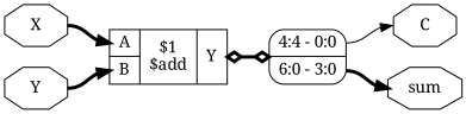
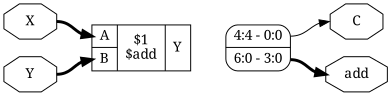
  digraph {
    fontname="Noto Serif"
    rankdir=LR
    remincross=true
    node [color=black fontcolor=black fontname="Noto Serif" shape=octagon]
    edge [color=black fontname="Noto Serif" headport=w style="setlinewidth(3)" tailport=e]
    n1 [label=X]
    n2 [label=Y]
    n3 [label=C]
-   n4 [label=sum]
+   n4 [label=add]
    n5 [label="{{<p5> A|<p6> B}|$1\n$add|{<p3> Y}}" shape=record color="" fontcolor=""]
    n6 [label="<s1> 4:4 - 0:0 |<s0> 6:0 - 3:0 " shape=record style=rounded color="" fontcolor=""]
    subgraph sub_1 {
      rank=source
      n1
      n2
    }
    subgraph sub_2 {
      rank=sink
      n3
      n4
    }
    n1 -> n5 [headport="p5:w"]
    n2 -> n5 [headport="p6:w"]
-   n5 -> n6 [arrowhead=odiamond arrowtail=odiamond dir=both tailport="p3:e"]
    n6 -> n3 [tailport="s1:e" style=""]
    n6 -> n4 [tailport="s0:e"]
  }
